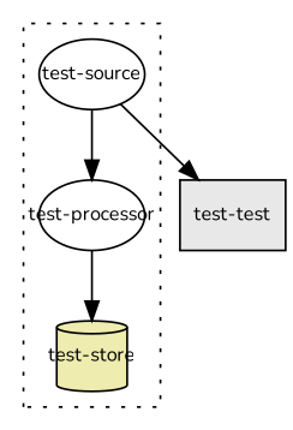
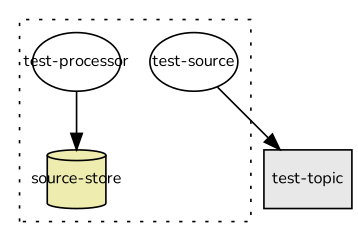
  digraph {
    fontname=Nunito
    fontsize=10
    nodesep=0.25
    pack=true
    packmode=clust
    ranksep=0.5
    node [fixedsize=true fontname=Nunito fontsize=10 shape=ellipse]
    edge [fontname=Nunito fontsize=10]
    n1 [label="test-source"]
    n2 [label="test-processor"]
-   n3 [fillcolor="#eeecae" label="test-store" shape=cylinder style=filled width=0.5]
-   n4 [fillcolor="#e8e8e8" label="test-test" shape=box style=filled]
+   n3 [fillcolor="#eeecae" label="source-store" shape=cylinder style=filled width=0.5]
+   n4 [fillcolor="#e8e8e8" label="test-topic" shape=box style=filled]
    subgraph cluster_1 {
      style=dotted
      n1
      n2
      n3
    }
-   n1 -> n2
    n1 -> n4
    n2 -> n3
  }
